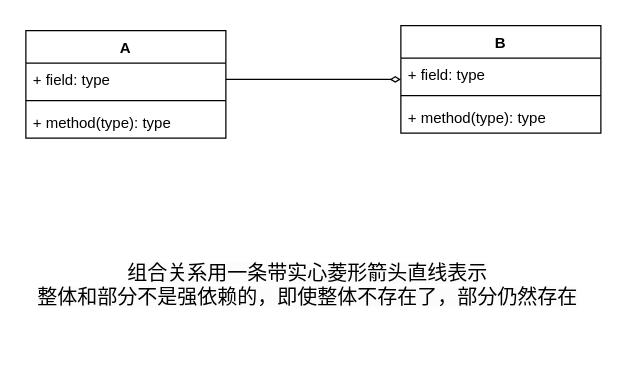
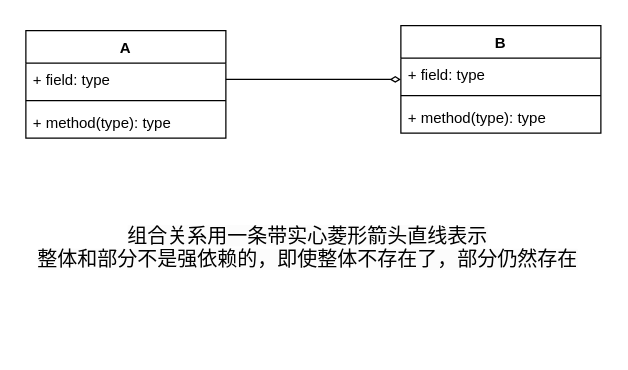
  <mxCell id="0" />
  <mxCell id="1" parent="0" />
  <mxCell id="2" value="A" style="swimlane;fontStyle=1;align=center;verticalAlign=top;childLayout=stackLayout;horizontal=1;startSize=26;horizontalStack=0;resizeParent=1;resizeParentMax=0;resizeLast=0;collapsible=1;marginBottom=0;" vertex="1" parent="1"><mxGeometry x="20" y="24" width="160" height="86" as="geometry" /></mxCell>
  <mxCell id="3" value="+ field: type" style="text;strokeColor=none;fillColor=none;align=left;verticalAlign=top;spacingLeft=4;spacingRight=4;overflow=hidden;rotatable=0;points=[[0,0.5],[1,0.5]];portConstraint=eastwest;" vertex="1" parent="2"><mxGeometry y="26" width="160" height="26" as="geometry" /></mxCell>
  <mxCell id="4" value="" style="line;strokeWidth=1;fillColor=none;align=left;verticalAlign=middle;spacingTop=-1;spacingLeft=3;spacingRight=3;rotatable=0;labelPosition=right;points=[];portConstraint=eastwest;" vertex="1" parent="2"><mxGeometry y="52" width="160" height="8" as="geometry" /></mxCell>
  <mxCell id="5" value="+ method(type): type" style="text;strokeColor=none;fillColor=none;align=left;verticalAlign=top;spacingLeft=4;spacingRight=4;overflow=hidden;rotatable=0;points=[[0,0.5],[1,0.5]];portConstraint=eastwest;" vertex="1" parent="2"><mxGeometry y="60" width="160" height="26" as="geometry" /></mxCell>
  <mxCell id="6" style="edgeStyle=orthogonalEdgeStyle;rounded=0;orthogonalLoop=1;jettySize=auto;html=1;exitX=1;exitY=0.5;exitDx=0;exitDy=0;entryX=0;entryY=0.5;entryDx=0;entryDy=0;endArrow=diamondThin;endFill=0;" edge="1" parent="1" source="3" target="7"><mxGeometry relative="1" as="geometry" /></mxCell>
  <mxCell id="7" value="B" style="swimlane;fontStyle=1;align=center;verticalAlign=top;childLayout=stackLayout;horizontal=1;startSize=26;horizontalStack=0;resizeParent=1;resizeParentMax=0;resizeLast=0;collapsible=1;marginBottom=0;" vertex="1" parent="1"><mxGeometry x="320" y="20" width="160" height="86" as="geometry" /></mxCell>
  <mxCell id="8" value="+ field: type" style="text;strokeColor=none;fillColor=none;align=left;verticalAlign=top;spacingLeft=4;spacingRight=4;overflow=hidden;rotatable=0;points=[[0,0.5],[1,0.5]];portConstraint=eastwest;" vertex="1" parent="7"><mxGeometry y="26" width="160" height="26" as="geometry" /></mxCell>
  <mxCell id="9" value="" style="line;strokeWidth=1;fillColor=none;align=left;verticalAlign=middle;spacingTop=-1;spacingLeft=3;spacingRight=3;rotatable=0;labelPosition=right;points=[];portConstraint=eastwest;" vertex="1" parent="7"><mxGeometry y="52" width="160" height="8" as="geometry" /></mxCell>
  <mxCell id="10" value="+ method(type): type" style="text;strokeColor=none;fillColor=none;align=left;verticalAlign=top;spacingLeft=4;spacingRight=4;overflow=hidden;rotatable=0;points=[[0,0.5],[1,0.5]];portConstraint=eastwest;" vertex="1" parent="7"><mxGeometry y="60" width="160" height="26" as="geometry" /></mxCell>
- <mxCell id="11" value="&lt;span style=&quot;font-size: 16px ; background-color: rgb(252 , 252 , 252)&quot;&gt;组合关系用一条带实心菱形箭头直线表示&lt;br&gt;&lt;/span&gt;&lt;span style=&quot;font-family: &amp;#34;lato&amp;#34; , , &amp;#34;helvetica neue&amp;#34; , &amp;#34;arial&amp;#34; , sans-serif ; font-size: 16px ; background-color: rgb(252 , 252 , 252)&quot;&gt;整体和部分不是强依赖的，即使整体不存在了，部分仍然存在&lt;/span&gt;&lt;span style=&quot;background-color: rgb(252 , 252 , 252)&quot;&gt;&lt;br&gt;&lt;br&gt;&lt;div style=&quot;text-align: left&quot;&gt;&lt;span style=&quot;font-size: 16px&quot;&gt;&lt;b&gt;&lt;br&gt;&lt;/b&gt;&lt;/span&gt;&lt;/div&gt;&lt;/span&gt;" style="text;html=1;align=center;verticalAlign=middle;resizable=0;points=[];autosize=1;" vertex="1" parent="1"><mxGeometry x="20" y="214" width="450" height="60" as="geometry" /></mxCell>
+ <mxCell id="11" value="&lt;span style=&quot;font-size: 16px ; background-color: rgb(252 , 252 , 252)&quot;&gt;组合关系用一条带实心菱形箭头直线表示&lt;br&gt;&lt;/span&gt;&lt;span style=&quot;font-family: &amp;#34;lato&amp;#34; , , &amp;#34;helvetica neue&amp;#34; , &amp;#34;arial&amp;#34; , sans-serif ; font-size: 16px ; background-color: rgb(252 , 252 , 252)&quot;&gt;整体和部分不是强依赖的，即使整体不存在了，部分仍然存在&lt;/span&gt;&lt;span style=&quot;background-color: rgb(252 , 252 , 252)&quot;&gt;&lt;br&gt;&lt;br&gt;&lt;div style=&quot;text-align: left&quot;&gt;&lt;span style=&quot;font-size: 16px&quot;&gt;&lt;b&gt;&lt;br&gt;&lt;/b&gt;&lt;/span&gt;&lt;/div&gt;&lt;/span&gt;" style="text;html=1;align=center;verticalAlign=middle;resizable=0;points=[];autosize=1;" vertex="1" parent="1"><mxGeometry x="20" y="184" width="450" height="60" as="geometry" /></mxCell>
